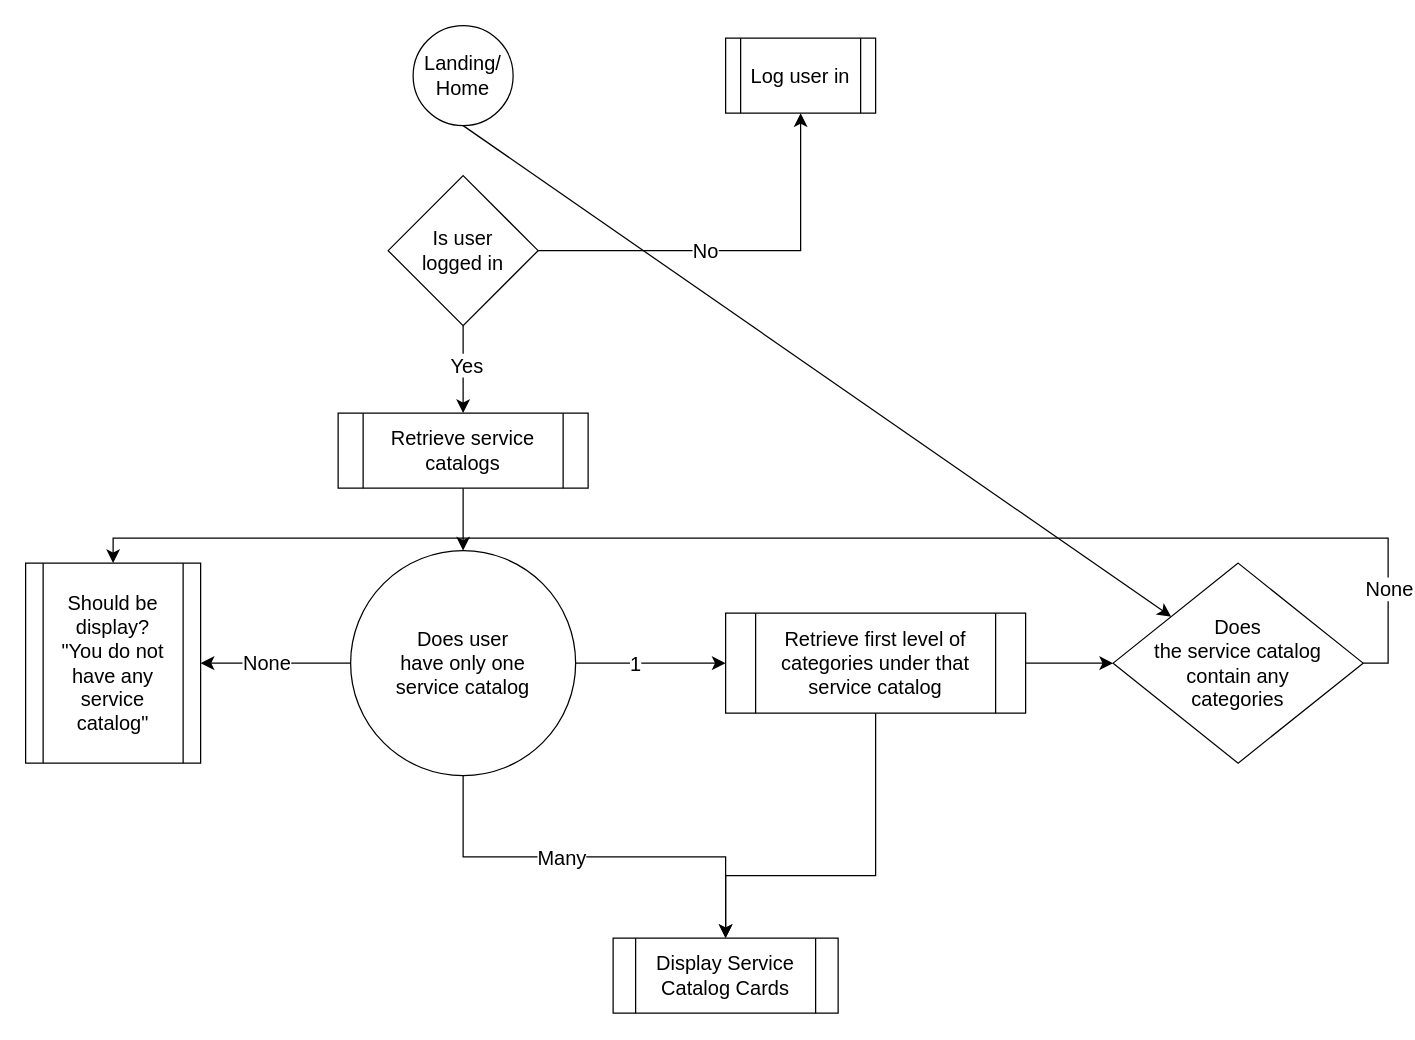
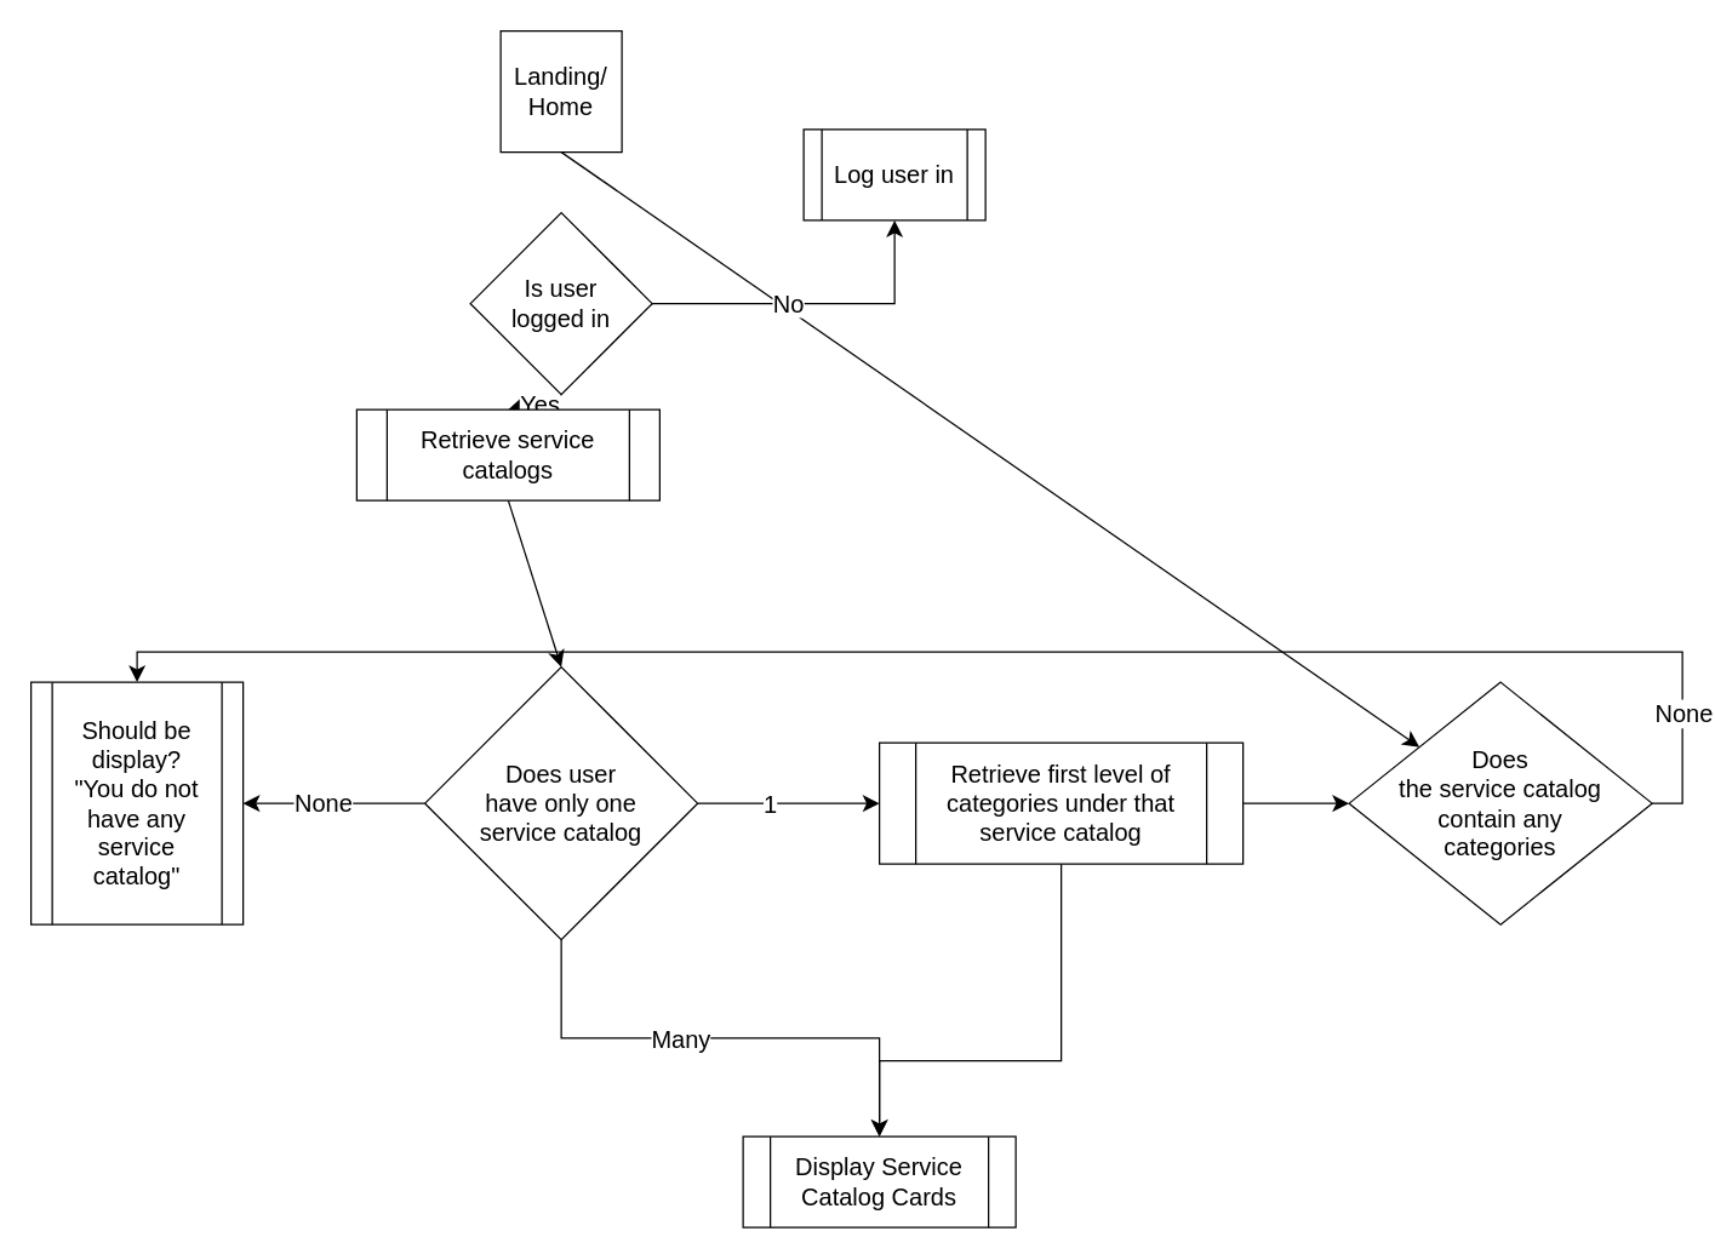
  <mxCell id="0" />
  <mxCell id="1" parent="0" />
  <mxCell id="2" style="edgeStyle=none;curved=1;rounded=0;orthogonalLoop=1;jettySize=auto;html=1;exitX=0.5;exitY=1;exitDx=0;exitDy=0;fontSize=12;startSize=8;endSize=8;" parent="1" source="3" target="26" edge="1"><mxGeometry relative="1" as="geometry" /></mxCell>
- <mxCell id="3" value="Landing/&lt;br&gt;Home" style="ellipse;whiteSpace=wrap;html=1;aspect=fixed;fontSize=16;" parent="1" vertex="1"><mxGeometry x="330" y="20" width="80" height="80" as="geometry" /></mxCell>
+ <mxCell id="3" value="Landing/&lt;br&gt;Home" style="whiteSpace=wrap;html=1;aspect=fixed;fontSize=16;rounded=0;" parent="1" vertex="1"><mxGeometry x="330" y="20" width="80" height="80" as="geometry" /></mxCell>
  <mxCell id="4" style="edgeStyle=orthogonalEdgeStyle;rounded=0;orthogonalLoop=1;jettySize=auto;html=1;exitX=1;exitY=0.5;exitDx=0;exitDy=0;entryX=0.5;entryY=1;entryDx=0;entryDy=0;fontSize=12;startSize=8;endSize=8;" parent="1" source="8" target="9" edge="1"><mxGeometry relative="1" as="geometry" /></mxCell>
  <mxCell id="5" value="No" style="edgeLabel;html=1;align=center;verticalAlign=middle;resizable=0;points=[];fontSize=16;" parent="4" vertex="1" connectable="0"><mxGeometry x="-0.169" y="1" relative="1" as="geometry"><mxPoint as="offset" /></mxGeometry></mxCell>
  <mxCell id="6" style="edgeStyle=none;curved=1;rounded=0;orthogonalLoop=1;jettySize=auto;html=1;exitX=0.5;exitY=1;exitDx=0;exitDy=0;entryX=0.5;entryY=0;entryDx=0;entryDy=0;fontSize=12;startSize=8;endSize=8;" parent="1" source="8" target="11" edge="1"><mxGeometry relative="1" as="geometry" /></mxCell>
  <mxCell id="7" value="Yes" style="edgeLabel;html=1;align=center;verticalAlign=middle;resizable=0;points=[];fontSize=16;" parent="6" vertex="1" connectable="0"><mxGeometry x="-0.114" y="2" relative="1" as="geometry"><mxPoint as="offset" /></mxGeometry></mxCell>
  <mxCell id="8" value="Is user&lt;br&gt;logged in" style="rhombus;whiteSpace=wrap;html=1;fontSize=16;" parent="1" vertex="1"><mxGeometry x="310" y="140" width="120" height="120" as="geometry" /></mxCell>
- <mxCell id="9" value="Log user in" style="shape=process;whiteSpace=wrap;html=1;backgroundOutline=1;fontSize=16;" parent="1" vertex="1"><mxGeometry x="580" y="30" width="120" height="60" as="geometry" /></mxCell>
+ <mxCell id="9" value="Log user in" style="shape=process;whiteSpace=wrap;html=1;backgroundOutline=1;fontSize=16;" parent="1" vertex="1"><mxGeometry x="530" y="85" width="120" height="60" as="geometry" /></mxCell>
  <mxCell id="10" style="edgeStyle=none;curved=1;rounded=0;orthogonalLoop=1;jettySize=auto;html=1;exitX=0.5;exitY=1;exitDx=0;exitDy=0;entryX=0.5;entryY=0;entryDx=0;entryDy=0;fontSize=12;startSize=8;endSize=8;" parent="1" source="11" target="18" edge="1"><mxGeometry relative="1" as="geometry" /></mxCell>
- <mxCell id="11" value="Retrieve service catalogs" style="shape=process;whiteSpace=wrap;html=1;backgroundOutline=1;fontSize=16;" parent="1" vertex="1"><mxGeometry x="270" y="330" width="200" height="60" as="geometry" /></mxCell>
+ <mxCell id="11" value="Retrieve service catalogs" style="shape=process;whiteSpace=wrap;html=1;backgroundOutline=1;fontSize=16;" parent="1" vertex="1"><mxGeometry x="235" y="270" width="200" height="60" as="geometry" /></mxCell>
  <mxCell id="12" style="edgeStyle=none;curved=1;rounded=0;orthogonalLoop=1;jettySize=auto;html=1;exitX=0;exitY=0.5;exitDx=0;exitDy=0;entryX=1;entryY=0.5;entryDx=0;entryDy=0;fontSize=12;startSize=8;endSize=8;" parent="1" source="18" target="19" edge="1"><mxGeometry relative="1" as="geometry" /></mxCell>
  <mxCell id="13" value="None" style="edgeLabel;html=1;align=center;verticalAlign=middle;resizable=0;points=[];fontSize=16;" parent="12" vertex="1" connectable="0"><mxGeometry x="0.139" y="-1" relative="1" as="geometry"><mxPoint as="offset" /></mxGeometry></mxCell>
  <mxCell id="14" style="edgeStyle=none;curved=1;rounded=0;orthogonalLoop=1;jettySize=auto;html=1;exitX=1;exitY=0.5;exitDx=0;exitDy=0;entryX=0;entryY=0.5;entryDx=0;entryDy=0;fontSize=12;startSize=8;endSize=8;" parent="1" source="18" target="22" edge="1"><mxGeometry relative="1" as="geometry" /></mxCell>
  <mxCell id="15" value="1" style="edgeLabel;html=1;align=center;verticalAlign=middle;resizable=0;points=[];fontSize=16;" parent="14" vertex="1" connectable="0"><mxGeometry x="-0.217" relative="1" as="geometry"><mxPoint as="offset" /></mxGeometry></mxCell>
  <mxCell id="16" style="edgeStyle=orthogonalEdgeStyle;rounded=0;orthogonalLoop=1;jettySize=auto;html=1;exitX=0.5;exitY=1;exitDx=0;exitDy=0;entryX=0.5;entryY=0;entryDx=0;entryDy=0;fontSize=12;startSize=8;endSize=8;" parent="1" source="18" target="23" edge="1"><mxGeometry relative="1" as="geometry" /></mxCell>
  <mxCell id="17" value="Many" style="edgeLabel;html=1;align=center;verticalAlign=middle;resizable=0;points=[];fontSize=16;" parent="16" vertex="1" connectable="0"><mxGeometry x="-0.156" relative="1" as="geometry"><mxPoint as="offset" /></mxGeometry></mxCell>
- <mxCell id="18" value="Does&amp;nbsp;user&lt;br&gt;have only one&lt;br&gt;service catalog" style="ellipse;whiteSpace=wrap;html=1;fontSize=16;" parent="1" vertex="1"><mxGeometry x="280" y="440" width="180" height="180" as="geometry" /></mxCell>
+ <mxCell id="18" value="Does&amp;nbsp;user&lt;br&gt;have only one&lt;br&gt;service catalog" style="rhombus;whiteSpace=wrap;html=1;fontSize=16;" parent="1" vertex="1"><mxGeometry x="280" y="440" width="180" height="180" as="geometry" /></mxCell>
  <mxCell id="19" value="Should be display? &lt;br&gt;&quot;You do not have any service catalog&quot;" style="shape=process;whiteSpace=wrap;html=1;backgroundOutline=1;fontSize=16;" parent="1" vertex="1"><mxGeometry x="20" y="450" width="140" height="160" as="geometry" /></mxCell>
  <mxCell id="20" style="edgeStyle=none;curved=1;rounded=0;orthogonalLoop=1;jettySize=auto;html=1;exitX=1;exitY=0.5;exitDx=0;exitDy=0;entryX=0;entryY=0.5;entryDx=0;entryDy=0;fontSize=12;startSize=8;endSize=8;" parent="1" source="22" target="26" edge="1"><mxGeometry relative="1" as="geometry" /></mxCell>
  <mxCell id="21" style="edgeStyle=orthogonalEdgeStyle;rounded=0;orthogonalLoop=1;jettySize=auto;html=1;exitX=0.5;exitY=1;exitDx=0;exitDy=0;entryX=0.5;entryY=0;entryDx=0;entryDy=0;fontSize=12;startSize=8;endSize=8;" parent="1" source="22" target="23" edge="1"><mxGeometry relative="1" as="geometry"><Array as="points"><mxPoint x="700" y="700" /><mxPoint x="580" y="700" /></Array></mxGeometry></mxCell>
  <mxCell id="22" value="Retrieve first level of categories under that service catalog" style="shape=process;whiteSpace=wrap;html=1;backgroundOutline=1;fontSize=16;" parent="1" vertex="1"><mxGeometry x="580" y="490" width="240" height="80" as="geometry" /></mxCell>
  <mxCell id="23" value="Display Service Catalog Cards" style="shape=process;whiteSpace=wrap;html=1;backgroundOutline=1;fontSize=16;" parent="1" vertex="1"><mxGeometry x="490" y="750" width="180" height="60" as="geometry" /></mxCell>
  <mxCell id="24" style="edgeStyle=orthogonalEdgeStyle;rounded=0;orthogonalLoop=1;jettySize=auto;html=1;exitX=1;exitY=0.5;exitDx=0;exitDy=0;entryX=0.5;entryY=0;entryDx=0;entryDy=0;fontSize=12;startSize=8;endSize=8;" parent="1" source="26" target="19" edge="1"><mxGeometry relative="1" as="geometry"><Array as="points"><mxPoint x="1110" y="530" /><mxPoint x="1110" y="430" /><mxPoint x="90" y="430" /></Array></mxGeometry></mxCell>
  <mxCell id="25" value="None" style="edgeLabel;html=1;align=center;verticalAlign=middle;resizable=0;points=[];fontSize=16;" parent="24" vertex="1" connectable="0"><mxGeometry x="0.11" y="3" relative="1" as="geometry"><mxPoint x="524" y="37" as="offset" /></mxGeometry></mxCell>
  <mxCell id="26" value="Does &lt;br&gt;the service catalog &lt;br&gt;contain any&lt;br&gt;categories" style="rhombus;whiteSpace=wrap;html=1;fontSize=16;" parent="1" vertex="1"><mxGeometry x="890" y="450" width="200" height="160" as="geometry" /></mxCell>
